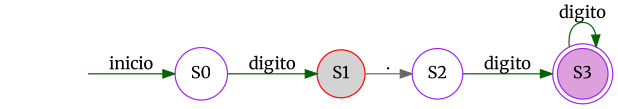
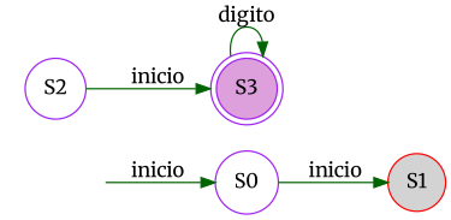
  digraph {
    fontname=Merriweather
    rankdir=LR
    node [fontname=Merriweather style=filled color=purple fillcolor=white shape=circle]
    edge [color=darkgreen fontname=Merriweather]
    inicio [style=invis color="" fillcolor="" shape=""]
    n2 [label=S0]
    n3 [color=red fillcolor=lightgrey label=S1]
    n4 [label=S2]
    n5 [fillcolor=plum label=S3 shape=doublecircle]
    inicio -> n2 [label=inicio]
-   n2 -> n3 [label=digito]
-   n3 -> n4 [color=gray40 label="."]
-   n4 -> n5 [label=digito]
+   n2 -> n3 [label=inicio]
+   n4 -> n5 [label=inicio]
    n5 -> n5 [label=digito]
  }
